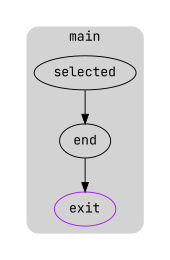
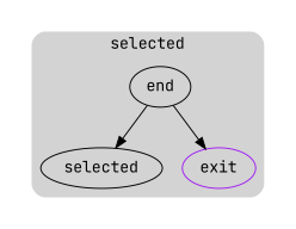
  digraph {
    compound=true
    fontname="JetBrains Mono"
    node [fontname="JetBrains Mono" shape=oval]
    edge [fontname="JetBrains Mono"]
    n1 [label=end]
    n2 [label=selected]
    n3 [color=purple label=exit rank=sink shape=""]
    subgraph cluster_1 {
      peripheries=0
      subgraph cluster_2 {
        peripheries=0
        subgraph cluster_3 {
          bgcolor=lightgray
          color=darkgray
-         label=main
+         label=selected
          peripheries=0
          style=rounded
          n1
          n2
          n3
        }
      }
    }
    n1 -> n3 [color=black]
-   n2 -> n1
+   n1 -> n2
  }
